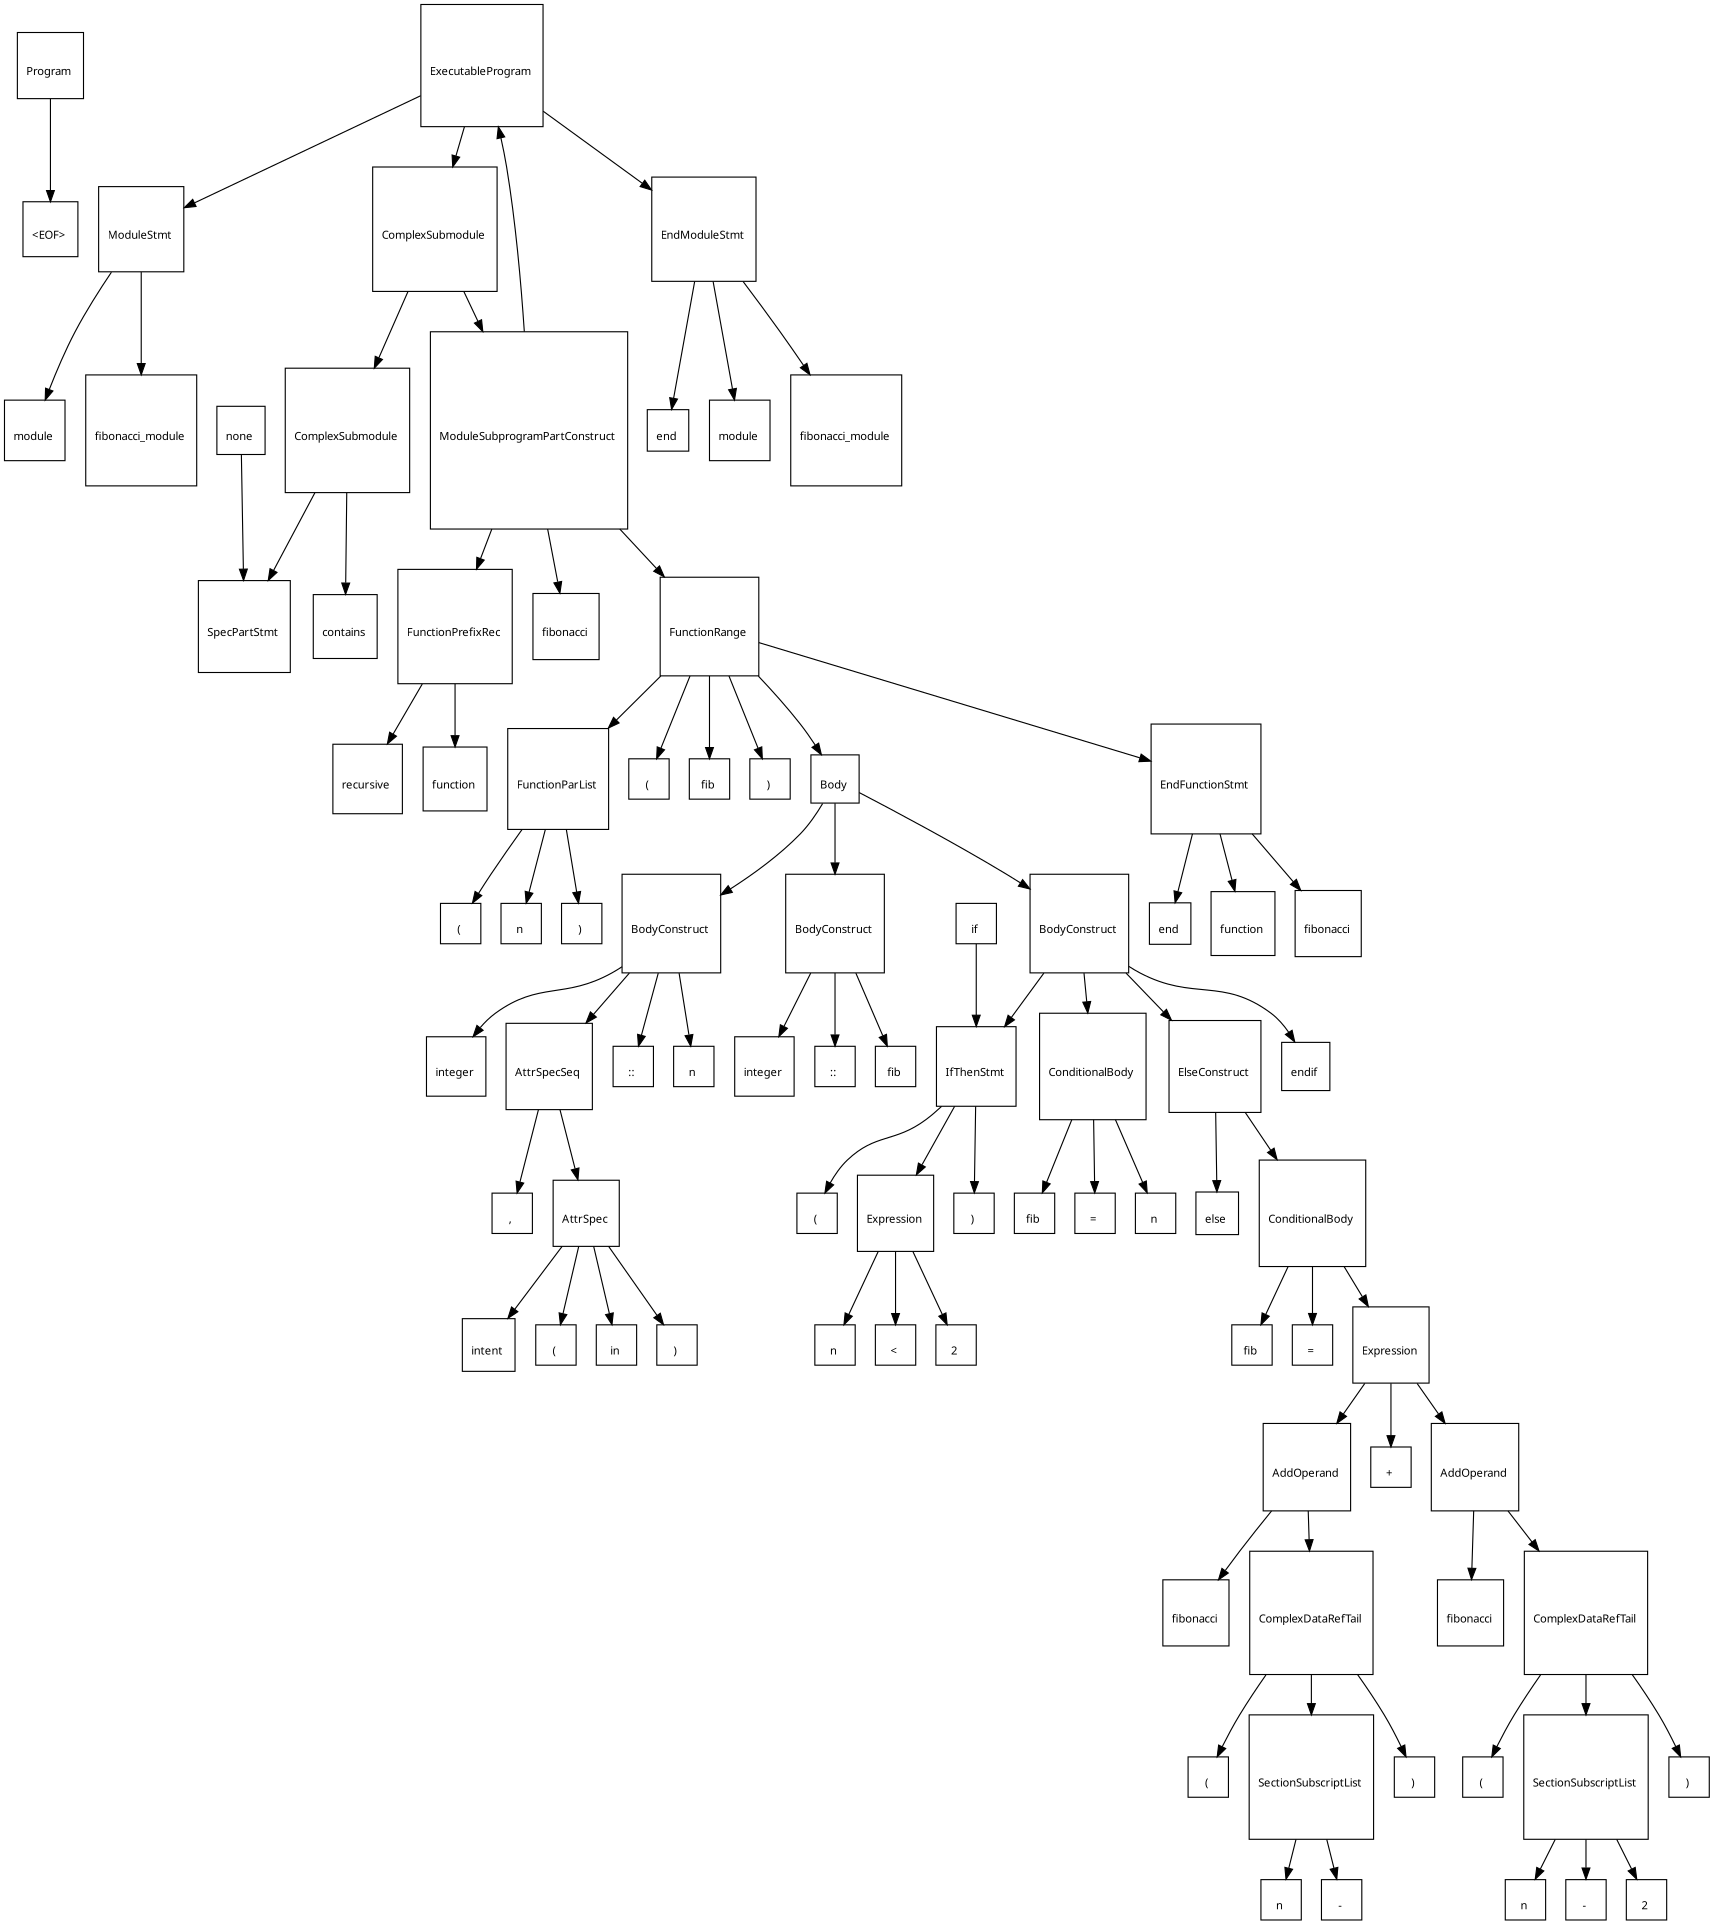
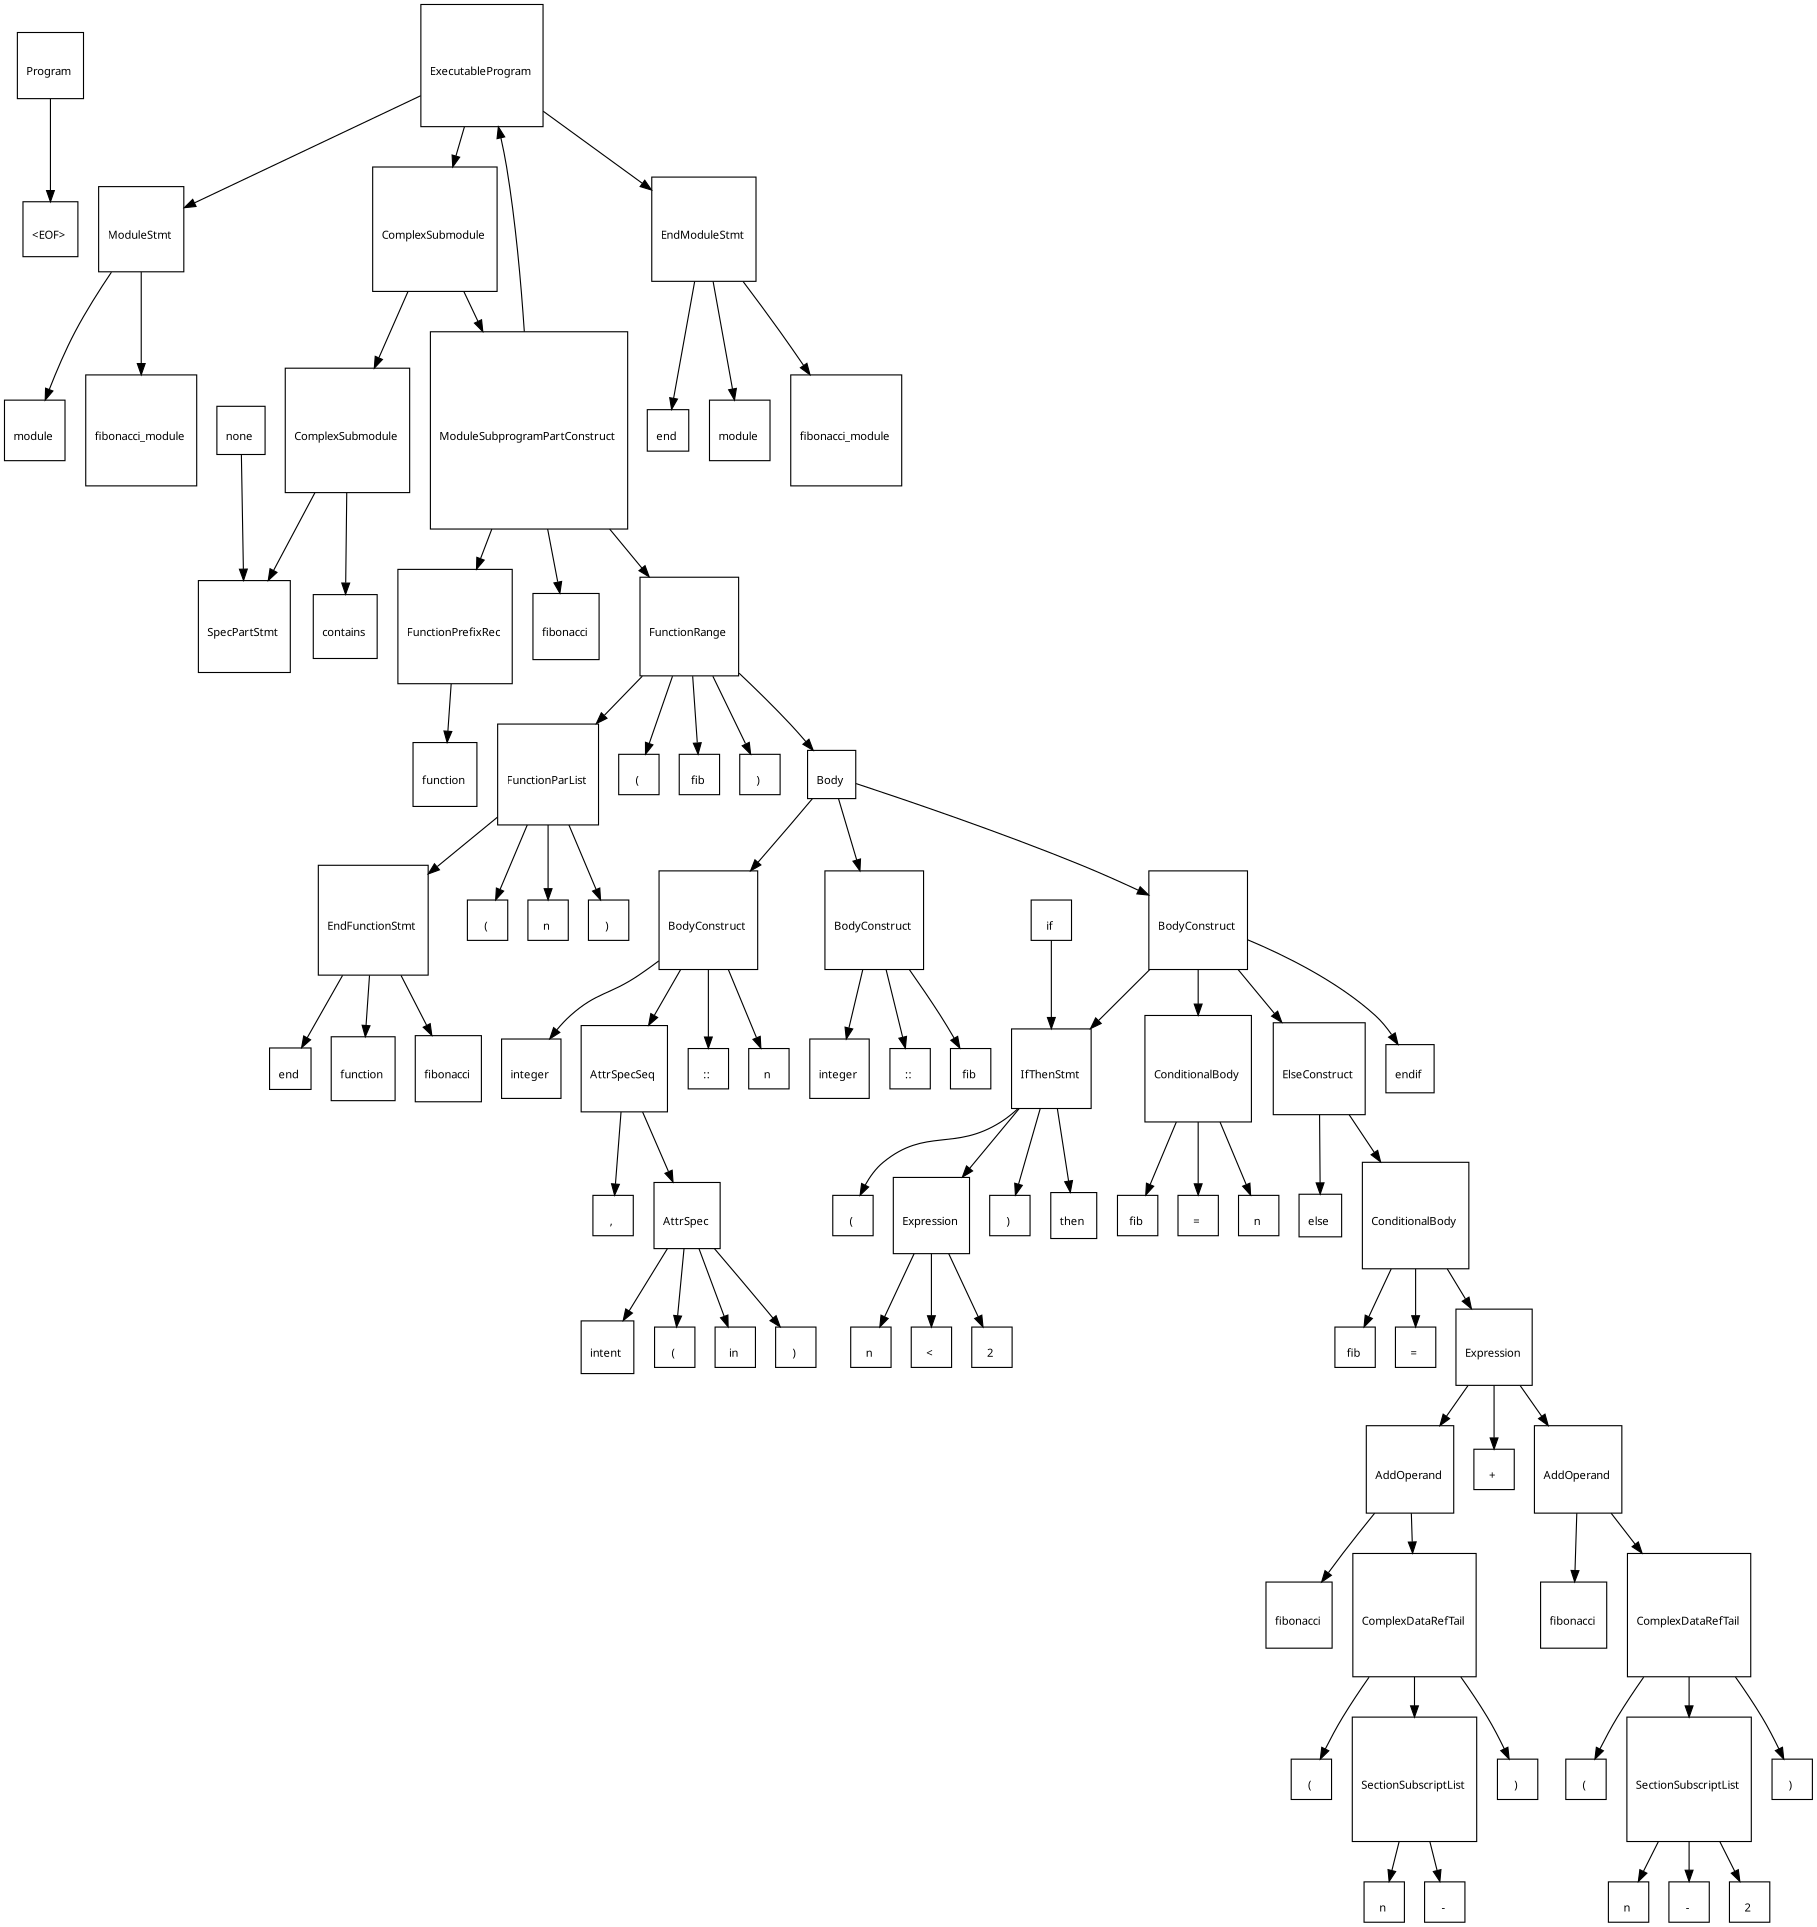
  digraph {
    node [fontname="Arial Unicode MS" fontsize=10 shape=square]
    n1 [label="\lProgram \n"]
    n2 [label="\l&lt;EOF&gt; \n"]
    n3 [label="\lExecutableProgram \n"]
    n4 [label="\lModuleStmt \n"]
    n5 [label="\lComplexSubmodule \n"]
    n6 [label="\lEndModuleStmt \n"]
    n7 [label="\lmodule \n"]
    n8 [label="\lfibonacci_module \n"]
    n9 [label="\lComplexSubmodule \n"]
    n10 [label="\lModuleSubprogramPartConstruct \n"]
    n11 [label="\lend \n"]
    n12 [label="\lmodule \n"]
    n13 [label="\lfibonacci_module \n"]
    n14 [label="\lSpecPartStmt \n"]
    n15 [label="\lcontains \n"]
    n16 [label="\lFunctionPrefixRec \n"]
    n17 [label="\lfibonacci \n"]
    n18 [label="\lFunctionRange \n"]
    n19 [label="\lnone \n"]
-   n20 [label="\lrecursive \n"]
    n21 [label="\lfunction \n"]
    n22 [label="\lFunctionParList \n"]
    n23 [label="\l( \n"]
    n24 [label="\lfib \n"]
    n25 [label="\l) \n"]
    n26 [label="\lBody \n"]
    n27 [label="\lEndFunctionStmt \n"]
    n28 [label="\l( \n"]
    n29 [label="\ln \n"]
    n30 [label="\l) \n"]
    n31 [label="\lBodyConstruct \n"]
    n32 [label="\lBodyConstruct \n"]
    n33 [label="\lBodyConstruct \n"]
    n34 [label="\lend \n"]
    n35 [label="\lfunction \n"]
    n36 [label="\lfibonacci \n"]
    n37 [label="\linteger \n"]
    n38 [label="\lAttrSpecSeq \n"]
    n39 [label="\l:: \n"]
    n40 [label="\ln \n"]
    n41 [label="\linteger \n"]
    n42 [label="\l:: \n"]
    n43 [label="\lfib \n"]
    n44 [label="\lIfThenStmt \n"]
    n45 [label="\lConditionalBody \n"]
    n46 [label="\lElseConstruct \n"]
    n47 [label="\lendif \n"]
    n48 [label="\l, \n"]
    n49 [label="\lAttrSpec \n"]
    n50 [label="\lintent \n"]
    n51 [label="\l( \n"]
    n52 [label="\lin \n"]
    n53 [label="\l) \n"]
    n54 [label="\l( \n"]
    n55 [label="\lExpression \n"]
    n56 [label="\l) \n"]
+   n57 [label="\lthen \n"]
    n58 [label="\lfib \n"]
    n59 [label="\l= \n"]
    n60 [label="\ln \n"]
    n61 [label="\lelse \n"]
    n62 [label="\lConditionalBody \n"]
    n63 [label="\lif \n"]
    n64 [label="\ln \n"]
    n65 [label="\l&lt; \n"]
    n66 [label="\l2 \n"]
    n67 [label="\lfib \n"]
    n68 [label="\l= \n"]
    n69 [label="\lExpression \n"]
    n70 [label="\lAddOperand \n"]
    n71 [label="\l+ \n"]
    n72 [label="\lAddOperand \n"]
    n73 [label="\lfibonacci \n"]
    n74 [label="\lComplexDataRefTail \n"]
    n75 [label="\lfibonacci \n"]
    n76 [label="\lComplexDataRefTail \n"]
    n77 [label="\l( \n"]
    n78 [label="\lSectionSubscriptList \n"]
    n79 [label="\l) \n"]
    n80 [label="\ln \n"]
    n81 [label="\l\- \n"]
    n82 [label="\l( \n"]
    n83 [label="\lSectionSubscriptList \n"]
    n84 [label="\l) \n"]
    n85 [label="\ln \n"]
    n86 [label="\l\- \n"]
    n87 [label="\l2 \n"]
    n1 -> n2
    n3 -> n4
    n3 -> n5
    n3 -> n6
    n4 -> n7
    n4 -> n8
    n5 -> n9
    n5 -> n10
    n6 -> n11
    n6 -> n12
    n6 -> n13
    n9 -> n14
    n9 -> n15
    n10 -> n3
    n10 -> n16
    n10 -> n17
    n10 -> n18
-   n16 -> n20
    n16 -> n21
    n18 -> n22
    n18 -> n23
    n18 -> n24
    n18 -> n25
    n18 -> n26
-   n18 -> n27
+   n22 -> n27
    n19 -> n14
    n22 -> n28
    n22 -> n29
    n22 -> n30
    n26 -> n31
    n26 -> n32
    n26 -> n33
    n27 -> n34
    n27 -> n35
    n27 -> n36
    n31 -> n37
    n31 -> n38
    n31 -> n39
    n31 -> n40
    n32 -> n41
    n32 -> n42
    n32 -> n43
    n33 -> n44
    n33 -> n45
    n33 -> n46
    n33 -> n47
    n38 -> n48
    n38 -> n49
    n44 -> n54
    n44 -> n55
    n44 -> n56
+   n44 -> n57
    n45 -> n58
    n45 -> n59
    n45 -> n60
    n46 -> n61
    n46 -> n62
    n49 -> n50
    n49 -> n51
    n49 -> n52
    n49 -> n53
    n55 -> n64
    n55 -> n65
    n55 -> n66
    n62 -> n67
    n62 -> n68
    n62 -> n69
    n63 -> n44
    n69 -> n70
    n69 -> n71
    n69 -> n72
    n70 -> n73
    n70 -> n74
    n72 -> n75
    n72 -> n76
    n74 -> n77
    n74 -> n78
    n74 -> n79
    n76 -> n82
    n76 -> n83
    n76 -> n84
    n78 -> n80
    n78 -> n81
    n83 -> n85
    n83 -> n86
    n83 -> n87
  }
